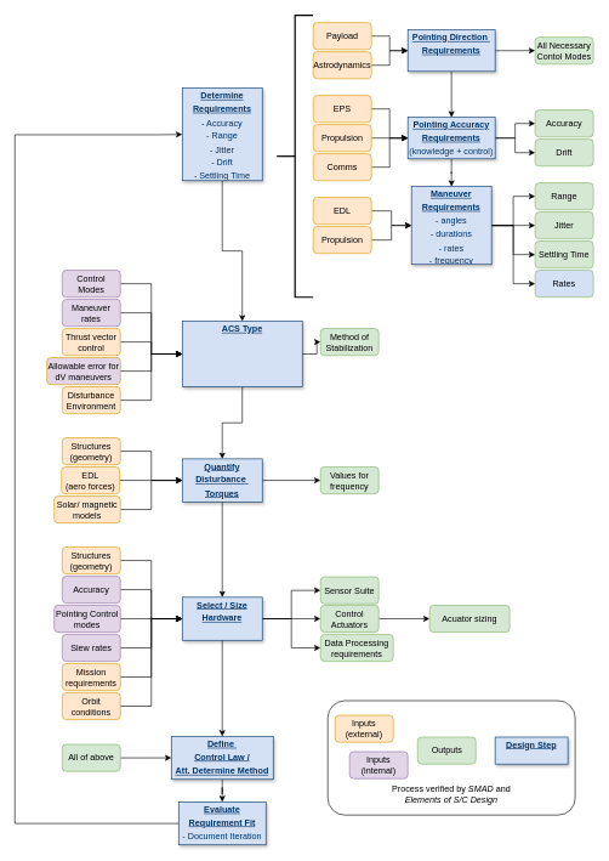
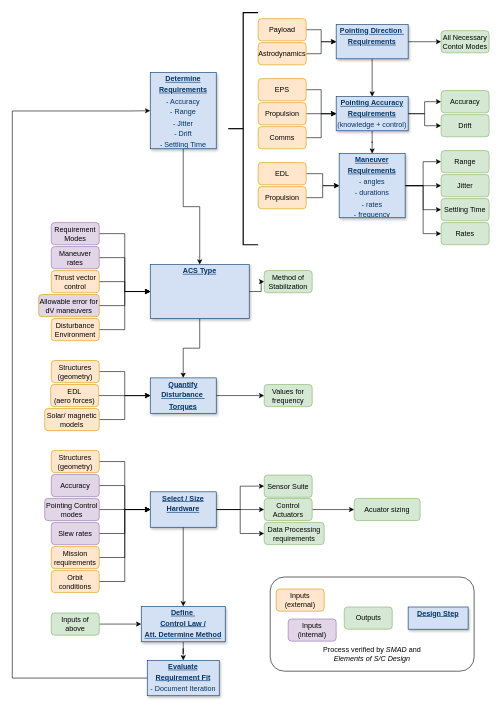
  <mxCell id="0" />
  <mxCell id="1" parent="0" />
  <mxCell id="2" style="edgeStyle=orthogonalEdgeStyle;rounded=0;orthogonalLoop=1;jettySize=auto;html=1;entryX=0.5;entryY=0;entryDx=0;entryDy=0;" parent="1" source="4" target="19" edge="1"><mxGeometry relative="1" as="geometry" /></mxCell>
  <mxCell id="3" style="edgeStyle=orthogonalEdgeStyle;rounded=0;orthogonalLoop=1;jettySize=auto;html=1;entryX=0;entryY=0.5;entryDx=0;entryDy=0;" parent="1" source="4" target="67" edge="1"><mxGeometry relative="1" as="geometry" /></mxCell>
  <mxCell id="4" value="&lt;p style=&quot;margin: 0px ; margin-top: 4px ; text-align: center ; text-decoration: underline&quot;&gt;&lt;b&gt;ACS Type&lt;/b&gt;&lt;/p&gt;&lt;p style=&quot;margin: 0px ; margin-top: 4px ; text-align: center ; text-decoration: underline&quot;&gt;&lt;b&gt;&lt;br&gt;&lt;/b&gt;&lt;/p&gt;" style="verticalAlign=top;align=left;overflow=fill;fontSize=12;fontFamily=Helvetica;html=1;strokeColor=#003366;shadow=1;fillColor=#D4E1F5;fontColor=#003366" parent="1" vertex="1"><mxGeometry x="250" y="440" width="165" height="90" as="geometry" /></mxCell>
  <mxCell id="5" style="edgeStyle=orthogonalEdgeStyle;rounded=0;orthogonalLoop=1;jettySize=auto;html=1;" parent="1" source="7" target="11" edge="1"><mxGeometry relative="1" as="geometry" /></mxCell>
  <mxCell id="6" style="edgeStyle=orthogonalEdgeStyle;rounded=0;orthogonalLoop=1;jettySize=auto;html=1;" parent="1" source="7" target="54" edge="1"><mxGeometry relative="1" as="geometry" /></mxCell>
  <mxCell id="7" value="&lt;p style=&quot;margin: 0px ; margin-top: 4px ; text-align: center ; text-decoration: underline&quot;&gt;&lt;b&gt;Pointing Direction&amp;nbsp;&lt;/b&gt;&lt;/p&gt;&lt;p style=&quot;margin: 0px ; margin-top: 4px ; text-align: center ; text-decoration: underline&quot;&gt;&lt;b&gt;Requirements&lt;/b&gt;&lt;/p&gt;" style="verticalAlign=top;align=left;overflow=fill;fontSize=12;fontFamily=Helvetica;html=1;strokeColor=#003366;shadow=1;fillColor=#D4E1F5;fontColor=#003366" parent="1" vertex="1"><mxGeometry x="560" y="40" width="120" height="57" as="geometry" /></mxCell>
  <mxCell id="8" style="edgeStyle=orthogonalEdgeStyle;rounded=0;orthogonalLoop=1;jettySize=auto;html=1;entryX=0.5;entryY=0;entryDx=0;entryDy=0;" parent="1" source="11" target="16" edge="1"><mxGeometry relative="1" as="geometry"><mxPoint x="620" y="265" as="targetPoint" /></mxGeometry></mxCell>
  <mxCell id="9" style="edgeStyle=orthogonalEdgeStyle;rounded=0;orthogonalLoop=1;jettySize=auto;html=1;entryX=0;entryY=0.5;entryDx=0;entryDy=0;" parent="1" source="11" target="59" edge="1"><mxGeometry relative="1" as="geometry" /></mxCell>
  <mxCell id="10" style="edgeStyle=orthogonalEdgeStyle;rounded=0;orthogonalLoop=1;jettySize=auto;html=1;" parent="1" source="11" target="63" edge="1"><mxGeometry relative="1" as="geometry" /></mxCell>
  <mxCell id="11" value="&lt;p style=&quot;margin: 0px ; margin-top: 4px ; text-align: center ; text-decoration: underline&quot;&gt;&lt;b&gt;Pointing Accuracy&lt;/b&gt;&lt;/p&gt;&lt;p style=&quot;margin: 0px ; margin-top: 4px ; text-align: center ; text-decoration: underline&quot;&gt;&lt;b&gt;Requirements&lt;/b&gt;&lt;/p&gt;&lt;p style=&quot;margin: 4px 0px 0px ; text-align: center&quot;&gt;(knowledge + control)&lt;/p&gt;" style="verticalAlign=top;align=left;overflow=fill;fontSize=12;fontFamily=Helvetica;html=1;strokeColor=#003366;shadow=1;fillColor=#D4E1F5;fontColor=#003366" parent="1" vertex="1"><mxGeometry x="560" y="160" width="120" height="57" as="geometry" /></mxCell>
  <mxCell id="12" style="edgeStyle=orthogonalEdgeStyle;rounded=0;orthogonalLoop=1;jettySize=auto;html=1;" parent="1" source="16" target="60" edge="1"><mxGeometry relative="1" as="geometry" /></mxCell>
  <mxCell id="13" style="edgeStyle=orthogonalEdgeStyle;rounded=0;orthogonalLoop=1;jettySize=auto;html=1;" parent="1" source="16" target="61" edge="1"><mxGeometry relative="1" as="geometry" /></mxCell>
  <mxCell id="14" style="edgeStyle=orthogonalEdgeStyle;rounded=0;orthogonalLoop=1;jettySize=auto;html=1;" parent="1" source="16" target="62" edge="1"><mxGeometry relative="1" as="geometry" /></mxCell>
  <mxCell id="15" style="edgeStyle=orthogonalEdgeStyle;rounded=0;orthogonalLoop=1;jettySize=auto;html=1;entryX=0;entryY=0.5;entryDx=0;entryDy=0;" parent="1" source="16" target="66" edge="1"><mxGeometry relative="1" as="geometry" /></mxCell>
  <mxCell id="16" value="&lt;p style=&quot;margin: 0px ; margin-top: 4px ; text-align: center ; text-decoration: underline&quot;&gt;&lt;b&gt;Maneuver&lt;/b&gt;&lt;/p&gt;&lt;p style=&quot;margin: 0px ; margin-top: 4px ; text-align: center ; text-decoration: underline&quot;&gt;&lt;b&gt;Requirements&lt;/b&gt;&lt;/p&gt;&lt;p style=&quot;margin: 4px 0px 0px ; text-align: center&quot;&gt;- angles&lt;/p&gt;&lt;p style=&quot;margin: 4px 0px 0px ; text-align: center&quot;&gt;- durations&lt;/p&gt;&lt;p style=&quot;margin: 4px 0px 0px ; text-align: center&quot;&gt;- rates&lt;/p&gt;&lt;p style=&quot;margin: 4px 0px 0px ; text-align: center&quot;&gt;- frequency&lt;/p&gt;" style="verticalAlign=top;align=left;overflow=fill;fontSize=12;fontFamily=Helvetica;html=1;strokeColor=#003366;shadow=1;fillColor=#D4E1F5;fontColor=#003366" parent="1" vertex="1"><mxGeometry x="565" y="255" width="110" height="107" as="geometry" /></mxCell>
- <mxCell id="17" style="edgeStyle=orthogonalEdgeStyle;rounded=0;orthogonalLoop=1;jettySize=auto;html=1;entryX=0.5;entryY=0;entryDx=0;entryDy=0;" parent="1" source="19" target="24" edge="1"><mxGeometry relative="1" as="geometry" /></mxCell>
  <mxCell id="18" style="edgeStyle=orthogonalEdgeStyle;rounded=0;orthogonalLoop=1;jettySize=auto;html=1;" edge="1" parent="1" source="19" target="77"><mxGeometry relative="1" as="geometry" /></mxCell>
  <mxCell id="19" value="&lt;p style=&quot;margin: 0px ; margin-top: 4px ; text-align: center ; text-decoration: underline&quot;&gt;&lt;b&gt;Quantify&lt;/b&gt;&lt;/p&gt;&lt;p style=&quot;margin: 0px ; margin-top: 4px ; text-align: center ; text-decoration: underline&quot;&gt;&lt;b&gt;Disturbance&amp;nbsp;&lt;/b&gt;&lt;/p&gt;&lt;p style=&quot;margin: 0px ; margin-top: 4px ; text-align: center ; text-decoration: underline&quot;&gt;&lt;b&gt;Torques&lt;/b&gt;&lt;/p&gt;" style="verticalAlign=top;align=left;overflow=fill;fontSize=12;fontFamily=Helvetica;html=1;strokeColor=#003366;shadow=1;fillColor=#D4E1F5;fontColor=#003366" parent="1" vertex="1"><mxGeometry x="250" y="629" width="110" height="59" as="geometry" /></mxCell>
  <mxCell id="20" style="edgeStyle=orthogonalEdgeStyle;rounded=0;orthogonalLoop=1;jettySize=auto;html=1;" parent="1" source="24" target="26" edge="1"><mxGeometry relative="1" as="geometry" /></mxCell>
  <mxCell id="21" style="edgeStyle=orthogonalEdgeStyle;rounded=0;orthogonalLoop=1;jettySize=auto;html=1;" edge="1" parent="1" source="24" target="92"><mxGeometry relative="1" as="geometry" /></mxCell>
  <mxCell id="22" style="edgeStyle=orthogonalEdgeStyle;rounded=0;orthogonalLoop=1;jettySize=auto;html=1;" edge="1" parent="1" source="24" target="90"><mxGeometry relative="1" as="geometry" /></mxCell>
  <mxCell id="23" style="edgeStyle=orthogonalEdgeStyle;rounded=0;orthogonalLoop=1;jettySize=auto;html=1;entryX=0;entryY=0.5;entryDx=0;entryDy=0;" edge="1" parent="1" source="24" target="93"><mxGeometry relative="1" as="geometry" /></mxCell>
  <mxCell id="24" value="&lt;p style=&quot;margin: 0px ; margin-top: 4px ; text-align: center ; text-decoration: underline&quot;&gt;&lt;b&gt;Select / Size&lt;/b&gt;&lt;/p&gt;&lt;p style=&quot;margin: 0px ; margin-top: 4px ; text-align: center ; text-decoration: underline&quot;&gt;&lt;b&gt;Hardware&lt;/b&gt;&lt;/p&gt;" style="verticalAlign=top;align=left;overflow=fill;fontSize=12;fontFamily=Helvetica;html=1;strokeColor=#003366;shadow=1;fillColor=#D4E1F5;fontColor=#003366" parent="1" vertex="1"><mxGeometry x="250" y="819" width="110" height="59" as="geometry" /></mxCell>
  <mxCell id="25" style="edgeStyle=orthogonalEdgeStyle;rounded=0;orthogonalLoop=1;jettySize=auto;html=1;entryX=0.5;entryY=0;entryDx=0;entryDy=0;" parent="1" source="26" target="28" edge="1"><mxGeometry relative="1" as="geometry" /></mxCell>
  <mxCell id="26" value="&lt;p style=&quot;margin: 0px ; margin-top: 4px ; text-align: center ; text-decoration: underline&quot;&gt;&lt;b&gt;Define&amp;nbsp;&lt;/b&gt;&lt;/p&gt;&lt;p style=&quot;margin: 0px ; margin-top: 4px ; text-align: center ; text-decoration: underline&quot;&gt;&lt;b&gt;Control Law /&lt;/b&gt;&lt;/p&gt;&lt;p style=&quot;margin: 0px ; margin-top: 4px ; text-align: center ; text-decoration: underline&quot;&gt;&lt;b&gt;Att. Determine Method&lt;/b&gt;&lt;/p&gt;" style="verticalAlign=top;align=left;overflow=fill;fontSize=12;fontFamily=Helvetica;html=1;strokeColor=#003366;shadow=1;fillColor=#D4E1F5;fontColor=#003366" parent="1" vertex="1"><mxGeometry x="235" y="1010" width="140" height="59" as="geometry" /></mxCell>
  <mxCell id="27" style="edgeStyle=orthogonalEdgeStyle;rounded=0;orthogonalLoop=1;jettySize=auto;html=1;entryX=0;entryY=0.5;entryDx=0;entryDy=0;exitX=0;exitY=0.5;exitDx=0;exitDy=0;" parent="1" source="28" target="30" edge="1"><mxGeometry relative="1" as="geometry"><Array as="points"><mxPoint x="20" y="1130" /><mxPoint x="20" y="184" /><mxPoint x="214" y="184" /></Array></mxGeometry></mxCell>
  <mxCell id="28" value="&lt;p style=&quot;margin: 0px ; margin-top: 4px ; text-align: center ; text-decoration: underline&quot;&gt;&lt;b&gt;Evaluate&lt;/b&gt;&lt;/p&gt;&lt;p style=&quot;margin: 0px ; margin-top: 4px ; text-align: center ; text-decoration: underline&quot;&gt;&lt;b&gt;Requirement Fit&lt;/b&gt;&lt;/p&gt;&lt;p style=&quot;margin: 4px 0px 0px ; text-align: center&quot;&gt;- Document Iteration&lt;/p&gt;" style="verticalAlign=top;align=left;overflow=fill;fontSize=12;fontFamily=Helvetica;html=1;strokeColor=#003366;shadow=1;fillColor=#D4E1F5;fontColor=#003366" parent="1" vertex="1"><mxGeometry x="245" y="1100" width="120" height="59" as="geometry" /></mxCell>
  <mxCell id="29" style="edgeStyle=orthogonalEdgeStyle;rounded=0;orthogonalLoop=1;jettySize=auto;html=1;entryX=0.5;entryY=0;entryDx=0;entryDy=0;" parent="1" source="30" target="4" edge="1"><mxGeometry relative="1" as="geometry" /></mxCell>
  <mxCell id="30" value="&lt;p style=&quot;margin: 0px ; margin-top: 4px ; text-align: center ; text-decoration: underline&quot;&gt;&lt;b&gt;Determine&lt;/b&gt;&lt;/p&gt;&lt;p style=&quot;margin: 0px ; margin-top: 4px ; text-align: center ; text-decoration: underline&quot;&gt;&lt;b&gt;Requirements&lt;/b&gt;&lt;/p&gt;&lt;p style=&quot;margin: 4px 0px 0px ; text-align: center&quot;&gt;- Accuracy&lt;/p&gt;&lt;p style=&quot;margin: 4px 0px 0px ; text-align: center&quot;&gt;- Range&lt;/p&gt;&lt;p style=&quot;margin: 4px 0px 0px ; text-align: center&quot;&gt;- Jitter&lt;/p&gt;&lt;p style=&quot;margin: 4px 0px 0px ; text-align: center&quot;&gt;- Drift&lt;/p&gt;&lt;p style=&quot;margin: 4px 0px 0px ; text-align: center&quot;&gt;- Settling Time&lt;/p&gt;" style="verticalAlign=top;align=left;overflow=fill;fontSize=12;fontFamily=Helvetica;html=1;strokeColor=#003366;shadow=1;fillColor=#D4E1F5;fontColor=#003366" parent="1" vertex="1"><mxGeometry x="250" y="120" width="110" height="127" as="geometry" /></mxCell>
  <mxCell id="31" style="edgeStyle=orthogonalEdgeStyle;rounded=0;orthogonalLoop=1;jettySize=auto;html=1;" parent="1" source="32" target="4" edge="1"><mxGeometry relative="1" as="geometry" /></mxCell>
  <mxCell id="32" value="Thrust vector control" style="rounded=1;whiteSpace=wrap;html=1;fillColor=#ffe6cc;strokeColor=#d79b00;" parent="1" vertex="1"><mxGeometry x="85" y="450" width="80" height="37" as="geometry" /></mxCell>
  <mxCell id="33" style="edgeStyle=orthogonalEdgeStyle;rounded=0;orthogonalLoop=1;jettySize=auto;html=1;" parent="1" source="34" target="4" edge="1"><mxGeometry relative="1" as="geometry" /></mxCell>
  <mxCell id="34" value="Allowable error for dV maneuvers" style="rounded=1;whiteSpace=wrap;html=1;fillColor=#e1d5e7;strokeColor=#d79b00;" parent="1" vertex="1"><mxGeometry x="64" y="490" width="101" height="37" as="geometry" /></mxCell>
  <mxCell id="35" style="edgeStyle=orthogonalEdgeStyle;rounded=0;orthogonalLoop=1;jettySize=auto;html=1;entryX=0;entryY=0.5;entryDx=0;entryDy=0;" parent="1" source="36" target="4" edge="1"><mxGeometry relative="1" as="geometry" /></mxCell>
  <mxCell id="36" value="Maneuver rates" style="rounded=1;whiteSpace=wrap;html=1;fillColor=#e1d5e7;strokeColor=#9673a6;" parent="1" vertex="1"><mxGeometry x="85" y="410" width="80" height="37" as="geometry" /></mxCell>
  <mxCell id="37" style="edgeStyle=orthogonalEdgeStyle;rounded=0;orthogonalLoop=1;jettySize=auto;html=1;" parent="1" source="38" target="7" edge="1"><mxGeometry relative="1" as="geometry" /></mxCell>
  <mxCell id="38" value="Payload" style="rounded=1;whiteSpace=wrap;html=1;fillColor=#ffe6cc;strokeColor=#d79b00;" parent="1" vertex="1"><mxGeometry x="430" y="30" width="80" height="37" as="geometry" /></mxCell>
  <mxCell id="39" value="" style="group" parent="1" vertex="1" connectable="0"><mxGeometry x="450" y="961" width="340" height="157" as="geometry" /></mxCell>
  <mxCell id="40" value="" style="rounded=1;whiteSpace=wrap;html=1;" parent="39" vertex="1"><mxGeometry width="340" height="157" as="geometry" /></mxCell>
  <mxCell id="41" value="&lt;p style=&quot;margin: 0px ; margin-top: 4px ; text-align: center ; text-decoration: underline&quot;&gt;&lt;b&gt;Design Step&lt;/b&gt;&lt;/p&gt;" style="verticalAlign=top;align=left;overflow=fill;fontSize=12;fontFamily=Helvetica;html=1;strokeColor=#003366;shadow=1;fillColor=#D4E1F5;fontColor=#003366" parent="39" vertex="1"><mxGeometry x="230" y="50" width="100" height="37" as="geometry" /></mxCell>
  <mxCell id="42" value="Inputs (external)" style="rounded=1;whiteSpace=wrap;html=1;fillColor=#ffe6cc;strokeColor=#d79b00;" parent="39" vertex="1"><mxGeometry x="10" y="20" width="80" height="37" as="geometry" /></mxCell>
  <mxCell id="43" value="Process verified by &lt;i&gt;SMAD&lt;/i&gt; and &lt;i&gt;Elements of S/C Design&lt;/i&gt;" style="text;html=1;strokeColor=none;fillColor=none;align=center;verticalAlign=middle;whiteSpace=wrap;rounded=0;" parent="39" vertex="1"><mxGeometry x="80" y="120" width="180" height="17" as="geometry" /></mxCell>
  <mxCell id="44" value="Outputs" style="rounded=1;whiteSpace=wrap;html=1;fillColor=#d5e8d4;strokeColor=#82b366;" parent="39" vertex="1"><mxGeometry x="123.5" y="50" width="80" height="37" as="geometry" /></mxCell>
  <mxCell id="45" value="Inputs&lt;br&gt;(internal)" style="rounded=1;whiteSpace=wrap;html=1;fillColor=#e1d5e7;strokeColor=#9673a6;" parent="39" vertex="1"><mxGeometry x="30" y="70" width="80" height="37" as="geometry" /></mxCell>
  <mxCell id="46" style="edgeStyle=orthogonalEdgeStyle;rounded=0;orthogonalLoop=1;jettySize=auto;html=1;" parent="1" source="47" target="7" edge="1"><mxGeometry relative="1" as="geometry" /></mxCell>
  <mxCell id="47" value="Astrodynamics" style="rounded=1;whiteSpace=wrap;html=1;fillColor=#ffe6cc;strokeColor=#d79b00;" parent="1" vertex="1"><mxGeometry x="430" y="70" width="80" height="37" as="geometry" /></mxCell>
  <mxCell id="48" style="edgeStyle=orthogonalEdgeStyle;rounded=0;orthogonalLoop=1;jettySize=auto;html=1;" parent="1" source="49" target="11" edge="1"><mxGeometry relative="1" as="geometry" /></mxCell>
  <mxCell id="49" value="EPS" style="rounded=1;whiteSpace=wrap;html=1;fillColor=#ffe6cc;strokeColor=#d79b00;" parent="1" vertex="1"><mxGeometry x="430" y="130" width="80" height="37" as="geometry" /></mxCell>
  <mxCell id="50" style="edgeStyle=orthogonalEdgeStyle;rounded=0;orthogonalLoop=1;jettySize=auto;html=1;" parent="1" source="51" target="11" edge="1"><mxGeometry relative="1" as="geometry" /></mxCell>
  <mxCell id="51" value="Comms" style="rounded=1;whiteSpace=wrap;html=1;fillColor=#ffe6cc;strokeColor=#d79b00;" parent="1" vertex="1"><mxGeometry x="430" y="210" width="80" height="37" as="geometry" /></mxCell>
  <mxCell id="52" style="edgeStyle=orthogonalEdgeStyle;rounded=0;orthogonalLoop=1;jettySize=auto;html=1;" parent="1" source="53" target="11" edge="1"><mxGeometry relative="1" as="geometry" /></mxCell>
  <mxCell id="53" value="Propulsion" style="rounded=1;whiteSpace=wrap;html=1;fillColor=#ffe6cc;strokeColor=#d79b00;" parent="1" vertex="1"><mxGeometry x="430" y="170" width="80" height="37" as="geometry" /></mxCell>
  <mxCell id="54" value="All Necessary Contol Modes" style="rounded=1;whiteSpace=wrap;html=1;fillColor=#d5e8d4;strokeColor=#82b366;" parent="1" vertex="1"><mxGeometry x="735" y="50" width="80" height="37" as="geometry" /></mxCell>
  <mxCell id="55" style="edgeStyle=orthogonalEdgeStyle;rounded=0;orthogonalLoop=1;jettySize=auto;html=1;entryX=0;entryY=0.5;entryDx=0;entryDy=0;" parent="1" source="56" target="16" edge="1"><mxGeometry relative="1" as="geometry" /></mxCell>
  <mxCell id="56" value="EDL" style="rounded=1;whiteSpace=wrap;html=1;fillColor=#ffe6cc;strokeColor=#d79b00;" parent="1" vertex="1"><mxGeometry x="430" y="270" width="80" height="37" as="geometry" /></mxCell>
  <mxCell id="57" style="edgeStyle=orthogonalEdgeStyle;rounded=0;orthogonalLoop=1;jettySize=auto;html=1;" parent="1" source="58" target="16" edge="1"><mxGeometry relative="1" as="geometry" /></mxCell>
  <mxCell id="58" value="Propulsion" style="rounded=1;whiteSpace=wrap;html=1;fillColor=#ffe6cc;strokeColor=#d79b00;" parent="1" vertex="1"><mxGeometry x="430" y="310" width="80" height="37" as="geometry" /></mxCell>
  <mxCell id="59" value="Accuracy" style="rounded=1;whiteSpace=wrap;html=1;fillColor=#d5e8d4;strokeColor=#82b366;" parent="1" vertex="1"><mxGeometry x="735" y="150" width="80" height="37" as="geometry" /></mxCell>
  <mxCell id="60" value="Range" style="rounded=1;whiteSpace=wrap;html=1;fillColor=#d5e8d4;strokeColor=#82b366;" parent="1" vertex="1"><mxGeometry x="735" y="250" width="80" height="37" as="geometry" /></mxCell>
  <mxCell id="61" value="Jitter" style="rounded=1;whiteSpace=wrap;html=1;fillColor=#d5e8d4;strokeColor=#82b366;" parent="1" vertex="1"><mxGeometry x="735" y="290" width="80" height="37" as="geometry" /></mxCell>
  <mxCell id="62" value="Settling Time" style="rounded=1;whiteSpace=wrap;html=1;fillColor=#d5e8d4;strokeColor=#82b366;" parent="1" vertex="1"><mxGeometry x="735" y="330" width="80" height="37" as="geometry" /></mxCell>
  <mxCell id="63" value="Drift" style="rounded=1;whiteSpace=wrap;html=1;fillColor=#d5e8d4;strokeColor=#82b366;" parent="1" vertex="1"><mxGeometry x="735" y="190" width="80" height="37" as="geometry" /></mxCell>
  <mxCell id="64" style="edgeStyle=orthogonalEdgeStyle;rounded=0;orthogonalLoop=1;jettySize=auto;html=1;entryX=0;entryY=0.5;entryDx=0;entryDy=0;" parent="1" source="65" target="4" edge="1"><mxGeometry relative="1" as="geometry" /></mxCell>
- <mxCell id="65" value="Control Modes" style="rounded=1;whiteSpace=wrap;html=1;fillColor=#e1d5e7;strokeColor=#9673a6;" parent="1" vertex="1"><mxGeometry x="85" y="370" width="80" height="37" as="geometry" /></mxCell>
- <mxCell id="66" value="Rates" style="rounded=1;whiteSpace=wrap;html=1;fillColor=#d4e1f5;strokeColor=#82b366;" parent="1" vertex="1"><mxGeometry x="735" y="370" width="80" height="37" as="geometry" /></mxCell>
+ <mxCell id="65" value="Requirement Modes" style="rounded=1;whiteSpace=wrap;html=1;fillColor=#e1d5e7;strokeColor=#9673a6;" parent="1" vertex="1"><mxGeometry x="85" y="370" width="80" height="37" as="geometry" /></mxCell>
+ <mxCell id="66" value="Rates" style="rounded=1;whiteSpace=wrap;html=1;fillColor=#d5e8d4;strokeColor=#82b366;" parent="1" vertex="1"><mxGeometry x="735" y="370" width="80" height="37" as="geometry" /></mxCell>
  <mxCell id="67" value="Method of Stabilization" style="rounded=1;whiteSpace=wrap;html=1;fillColor=#d5e8d4;strokeColor=#82b366;" parent="1" vertex="1"><mxGeometry x="440" y="450" width="80" height="37" as="geometry" /></mxCell>
  <mxCell id="68" style="edgeStyle=orthogonalEdgeStyle;rounded=0;orthogonalLoop=1;jettySize=auto;html=1;entryX=0;entryY=0.5;entryDx=0;entryDy=0;" parent="1" source="69" target="4" edge="1"><mxGeometry relative="1" as="geometry" /></mxCell>
  <mxCell id="69" value="Disturbance Environment" style="rounded=1;whiteSpace=wrap;html=1;fillColor=#ffe6cc;strokeColor=#d79b00;" parent="1" vertex="1"><mxGeometry x="85" y="530" width="80" height="37" as="geometry" /></mxCell>
  <mxCell id="70" value="" style="strokeWidth=2;html=1;shape=mxgraph.flowchart.annotation_2;align=left;labelPosition=right;pointerEvents=1;" parent="1" vertex="1"><mxGeometry x="380" y="20" width="50" height="387" as="geometry" /></mxCell>
  <mxCell id="71" style="edgeStyle=orthogonalEdgeStyle;rounded=0;orthogonalLoop=1;jettySize=auto;html=1;" edge="1" parent="1" source="72" target="19"><mxGeometry relative="1" as="geometry" /></mxCell>
  <mxCell id="72" value="Structures&lt;br&gt;(geometry)" style="rounded=1;whiteSpace=wrap;html=1;fillColor=#ffe6cc;strokeColor=#d79b00;" parent="1" vertex="1"><mxGeometry x="85" y="600" width="80" height="37" as="geometry" /></mxCell>
  <mxCell id="73" style="edgeStyle=orthogonalEdgeStyle;rounded=0;orthogonalLoop=1;jettySize=auto;html=1;" edge="1" parent="1" source="74" target="19"><mxGeometry relative="1" as="geometry" /></mxCell>
  <mxCell id="74" value="EDL&lt;br&gt;(aero forces)" style="rounded=1;whiteSpace=wrap;html=1;fillColor=#ffe6cc;strokeColor=#d79b00;" parent="1" vertex="1"><mxGeometry x="84" y="640" width="80" height="37" as="geometry" /></mxCell>
  <mxCell id="75" style="edgeStyle=orthogonalEdgeStyle;rounded=0;orthogonalLoop=1;jettySize=auto;html=1;entryX=0;entryY=0.5;entryDx=0;entryDy=0;" edge="1" parent="1" source="76" target="19"><mxGeometry relative="1" as="geometry" /></mxCell>
  <mxCell id="76" value="Solar/ magnetic models" style="rounded=1;whiteSpace=wrap;html=1;fillColor=#ffe6cc;strokeColor=#d79b00;" vertex="1" parent="1"><mxGeometry x="74" y="680" width="91" height="37" as="geometry" /></mxCell>
  <mxCell id="77" value="Values for frequency" style="rounded=1;whiteSpace=wrap;html=1;fillColor=#d5e8d4;strokeColor=#82b366;" vertex="1" parent="1"><mxGeometry x="440" y="640" width="80" height="37" as="geometry" /></mxCell>
  <mxCell id="78" style="edgeStyle=orthogonalEdgeStyle;rounded=0;orthogonalLoop=1;jettySize=auto;html=1;entryX=0;entryY=0.5;entryDx=0;entryDy=0;" edge="1" parent="1" source="79" target="24"><mxGeometry relative="1" as="geometry" /></mxCell>
  <mxCell id="79" value="Structures&lt;br&gt;(geometry)" style="rounded=1;whiteSpace=wrap;html=1;fillColor=#ffe6cc;strokeColor=#d79b00;" vertex="1" parent="1"><mxGeometry x="85" y="750" width="80" height="37" as="geometry" /></mxCell>
  <mxCell id="80" style="edgeStyle=orthogonalEdgeStyle;rounded=0;orthogonalLoop=1;jettySize=auto;html=1;entryX=0;entryY=0.5;entryDx=0;entryDy=0;" edge="1" parent="1" source="81" target="24"><mxGeometry relative="1" as="geometry" /></mxCell>
  <mxCell id="81" value="Accuracy" style="rounded=1;whiteSpace=wrap;html=1;fillColor=#e1d5e7;strokeColor=#9673a6;" vertex="1" parent="1"><mxGeometry x="85" y="790" width="80" height="37" as="geometry" /></mxCell>
  <mxCell id="82" style="edgeStyle=orthogonalEdgeStyle;rounded=0;orthogonalLoop=1;jettySize=auto;html=1;" edge="1" parent="1" source="83" target="24"><mxGeometry relative="1" as="geometry" /></mxCell>
  <mxCell id="83" value="Pointing Control modes" style="rounded=1;whiteSpace=wrap;html=1;fillColor=#e1d5e7;strokeColor=#9673a6;" vertex="1" parent="1"><mxGeometry x="74" y="830" width="91" height="37" as="geometry" /></mxCell>
  <mxCell id="84" style="edgeStyle=orthogonalEdgeStyle;rounded=0;orthogonalLoop=1;jettySize=auto;html=1;" edge="1" parent="1" source="85" target="24"><mxGeometry relative="1" as="geometry" /></mxCell>
  <mxCell id="85" value="Slew rates" style="rounded=1;whiteSpace=wrap;html=1;fillColor=#e1d5e7;strokeColor=#9673a6;" vertex="1" parent="1"><mxGeometry x="85" y="870" width="80" height="37" as="geometry" /></mxCell>
  <mxCell id="86" style="edgeStyle=orthogonalEdgeStyle;rounded=0;orthogonalLoop=1;jettySize=auto;html=1;entryX=0;entryY=0.5;entryDx=0;entryDy=0;" edge="1" parent="1" source="87" target="24"><mxGeometry relative="1" as="geometry" /></mxCell>
  <mxCell id="87" value="Mission requirements" style="rounded=1;whiteSpace=wrap;html=1;fillColor=#ffe6cc;strokeColor=#d79b00;" vertex="1" parent="1"><mxGeometry x="85" y="910" width="80" height="37" as="geometry" /></mxCell>
  <mxCell id="88" style="edgeStyle=orthogonalEdgeStyle;rounded=0;orthogonalLoop=1;jettySize=auto;html=1;entryX=0;entryY=0.5;entryDx=0;entryDy=0;" edge="1" parent="1" source="89" target="24"><mxGeometry relative="1" as="geometry" /></mxCell>
  <mxCell id="89" value="Orbit conditions" style="rounded=1;whiteSpace=wrap;html=1;fillColor=#ffe6cc;strokeColor=#d79b00;" vertex="1" parent="1"><mxGeometry x="85" y="950" width="80" height="37" as="geometry" /></mxCell>
  <mxCell id="90" value="Sensor Suite" style="rounded=1;whiteSpace=wrap;html=1;fillColor=#d5e8d4;strokeColor=#82b366;" vertex="1" parent="1"><mxGeometry x="440" y="791" width="80" height="37" as="geometry" /></mxCell>
  <mxCell id="91" style="edgeStyle=orthogonalEdgeStyle;rounded=0;orthogonalLoop=1;jettySize=auto;html=1;" edge="1" parent="1" source="92" target="94"><mxGeometry relative="1" as="geometry" /></mxCell>
  <mxCell id="92" value="Control Actuators" style="rounded=1;whiteSpace=wrap;html=1;fillColor=#d5e8d4;strokeColor=#82b366;" vertex="1" parent="1"><mxGeometry x="440" y="830" width="80" height="37" as="geometry" /></mxCell>
  <mxCell id="93" value="Data Processing requirements" style="rounded=1;whiteSpace=wrap;html=1;fillColor=#d5e8d4;strokeColor=#82b366;" vertex="1" parent="1"><mxGeometry x="440" y="870" width="100" height="37" as="geometry" /></mxCell>
  <mxCell id="94" value="Acuator sizing" style="rounded=1;whiteSpace=wrap;html=1;fillColor=#d5e8d4;strokeColor=#82b366;" vertex="1" parent="1"><mxGeometry x="590" y="830" width="110" height="37" as="geometry" /></mxCell>
  <mxCell id="95" style="edgeStyle=orthogonalEdgeStyle;rounded=0;orthogonalLoop=1;jettySize=auto;html=1;entryX=0;entryY=0.5;entryDx=0;entryDy=0;" edge="1" parent="1" source="96" target="26"><mxGeometry relative="1" as="geometry" /></mxCell>
- <mxCell id="96" value="All of above" style="rounded=1;whiteSpace=wrap;html=1;fillColor=#d5e8d4;strokeColor=#82b366;" vertex="1" parent="1"><mxGeometry x="85" y="1021" width="80" height="37" as="geometry" /></mxCell>
+ <mxCell id="96" value="Inputs of above" style="rounded=1;whiteSpace=wrap;html=1;fillColor=#d5e8d4;strokeColor=#82b366;" vertex="1" parent="1"><mxGeometry x="85" y="1021" width="80" height="37" as="geometry" /></mxCell>
